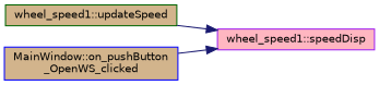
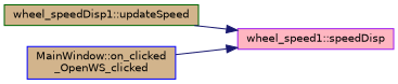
  digraph {
    rankdir=RL
    node [fillcolor=tan fontname=Helvetica fontsize=10 shape=record style=filled]
    edge [color=midnightblue dir=back fontname=Helvetica fontsize=10 labelfontname=Helvetica labelfontsize=10 style=solid]
    n1 [color=purple fillcolor=lightpink fontcolor=black height=0.2 label="wheel_speed1::speedDisp" width=0.4]
-   n2 [color=darkgreen height=0.2 label="wheel_speed1::updateSpeed" width=0.4]
-   n3 [color=blue height=0.2 label="MainWindow::on_pushButton\l_OpenWS_clicked" width=0.4]
+   n2 [color=darkgreen height=0.2 label="wheel_speedDisp1::updateSpeed" width=0.4]
+   n3 [color=blue height=0.2 label="MainWindow::on_clicked\l_OpenWS_clicked" width=0.4]
    n1 -> n2
    n1 -> n3
  }
